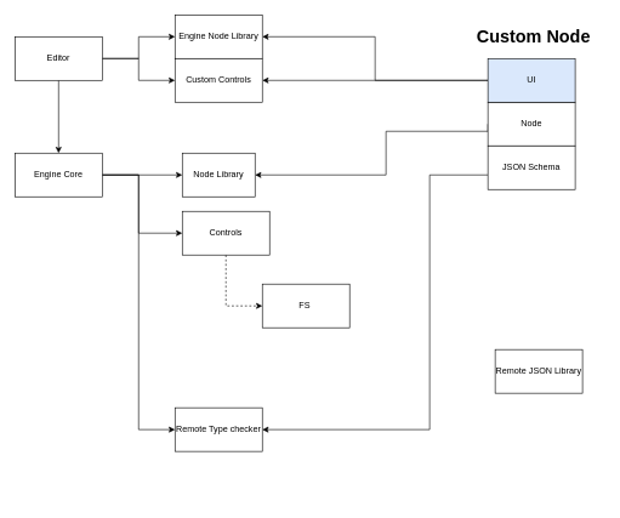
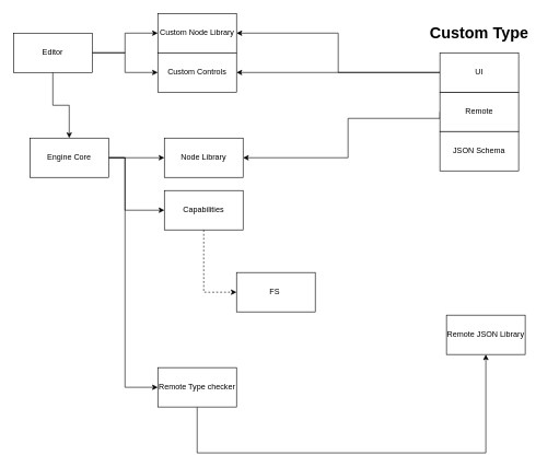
  <mxCell id="0" />
  <mxCell id="1" parent="0" />
  <mxCell id="2" style="edgeStyle=orthogonalEdgeStyle;rounded=0;orthogonalLoop=1;jettySize=auto;html=1;" parent="1" source="5" target="7" edge="1"><mxGeometry relative="1" as="geometry"><Array as="points"><mxPoint x="190" y="240" /><mxPoint x="190" y="590" /></Array></mxGeometry></mxCell>
  <mxCell id="3" style="edgeStyle=orthogonalEdgeStyle;rounded=0;orthogonalLoop=1;jettySize=auto;html=1;entryX=0;entryY=0.5;entryDx=0;entryDy=0;" parent="1" source="5" target="8" edge="1"><mxGeometry relative="1" as="geometry" /></mxCell>
  <mxCell id="4" style="edgeStyle=orthogonalEdgeStyle;rounded=0;orthogonalLoop=1;jettySize=auto;html=1;entryX=0;entryY=0.5;entryDx=0;entryDy=0;" parent="1" source="5" target="10" edge="1"><mxGeometry relative="1" as="geometry"><Array as="points"><mxPoint x="190" y="240" /><mxPoint x="190" y="320" /></Array></mxGeometry></mxCell>
- <mxCell id="5" value="Engine Core" style="rounded=0;whiteSpace=wrap;html=1;" parent="1" vertex="1"><mxGeometry x="20" y="210" width="120" height="60" as="geometry" /></mxCell>
+ <mxCell id="5" value="Engine Core" style="rounded=0;whiteSpace=wrap;html=1;" parent="1" vertex="1"><mxGeometry x="45" y="210" width="120" height="60" as="geometry" /></mxCell>
+ <mxCell id="6" style="edgeStyle=orthogonalEdgeStyle;rounded=0;orthogonalLoop=1;jettySize=auto;html=1;entryX=0.5;entryY=1;entryDx=0;entryDy=0;" parent="1" source="7" target="22" edge="1"><mxGeometry relative="1" as="geometry"><Array as="points"><mxPoint x="300" y="690" /><mxPoint x="740" y="690" /></Array></mxGeometry></mxCell>
  <mxCell id="7" value="Remote Type checker" style="rounded=0;whiteSpace=wrap;html=1;" parent="1" vertex="1"><mxGeometry x="240" y="560" width="120" height="60" as="geometry" /></mxCell>
- <mxCell id="8" value="Node Library" style="rounded=0;whiteSpace=wrap;html=1;" parent="1" vertex="1"><mxGeometry x="250" y="210" width="100" height="60" as="geometry" /></mxCell>
+ <mxCell id="8" value="Node Library" style="rounded=0;whiteSpace=wrap;html=1;" parent="1" vertex="1"><mxGeometry x="250" y="210" width="120" height="60" as="geometry" /></mxCell>
  <mxCell id="9" style="edgeStyle=orthogonalEdgeStyle;rounded=0;orthogonalLoop=1;jettySize=auto;html=1;entryX=0;entryY=0.5;entryDx=0;entryDy=0;dashed=1;" parent="1" source="10" target="15" edge="1"><mxGeometry relative="1" as="geometry" /></mxCell>
- <mxCell id="10" value="Controls" style="rounded=0;whiteSpace=wrap;html=1;" parent="1" vertex="1"><mxGeometry x="250" y="290" width="120" height="60" as="geometry" /></mxCell>
+ <mxCell id="10" value="Capabilities" style="rounded=0;whiteSpace=wrap;html=1;" parent="1" vertex="1"><mxGeometry x="250" y="290" width="120" height="60" as="geometry" /></mxCell>
  <mxCell id="11" style="edgeStyle=orthogonalEdgeStyle;rounded=0;orthogonalLoop=1;jettySize=auto;html=1;entryX=0.5;entryY=0;entryDx=0;entryDy=0;" parent="1" source="14" target="5" edge="1"><mxGeometry relative="1" as="geometry" /></mxCell>
  <mxCell id="12" style="edgeStyle=orthogonalEdgeStyle;rounded=0;orthogonalLoop=1;jettySize=auto;html=1;" parent="1" source="14" target="16" edge="1"><mxGeometry relative="1" as="geometry" /></mxCell>
  <mxCell id="13" style="edgeStyle=orthogonalEdgeStyle;rounded=0;orthogonalLoop=1;jettySize=auto;html=1;" edge="1" parent="1" source="14" target="26"><mxGeometry relative="1" as="geometry" /></mxCell>
  <mxCell id="14" value="Editor" style="rounded=0;whiteSpace=wrap;html=1;" parent="1" vertex="1"><mxGeometry x="20" y="50" width="120" height="60" as="geometry" /></mxCell>
- <mxCell id="15" value="FS&amp;nbsp;" style="rounded=0;whiteSpace=wrap;html=1;" parent="1" vertex="1"><mxGeometry x="360" y="390" width="120" height="60" as="geometry" /></mxCell>
- <mxCell id="16" value="Engine Node Library" style="rounded=0;whiteSpace=wrap;html=1;" parent="1" vertex="1"><mxGeometry x="240" y="20" width="120" height="60" as="geometry" /></mxCell>
- <mxCell id="17" value="&lt;h1&gt;Custom Node&lt;/h1&gt;" style="text;html=1;strokeColor=none;fillColor=none;spacing=5;spacingTop=-20;whiteSpace=wrap;overflow=hidden;rounded=0;" parent="1" vertex="1"><mxGeometry x="650" y="30" width="180" height="40" as="geometry" /></mxCell>
+ <mxCell id="15" value="FS&amp;nbsp;" style="rounded=0;whiteSpace=wrap;html=1;" parent="1" vertex="1"><mxGeometry x="360" y="415" width="120" height="60" as="geometry" /></mxCell>
+ <mxCell id="16" value="Custom Node Library" style="rounded=0;whiteSpace=wrap;html=1;" parent="1" vertex="1"><mxGeometry x="240" y="20" width="120" height="60" as="geometry" /></mxCell>
+ <mxCell id="17" value="&lt;h1&gt;Custom Type&lt;/h1&gt;" style="text;html=1;strokeColor=none;fillColor=none;spacing=5;spacingTop=-20;whiteSpace=wrap;overflow=hidden;rounded=0;" parent="1" vertex="1"><mxGeometry x="650" y="30" width="180" height="40" as="geometry" /></mxCell>
  <mxCell id="18" style="edgeStyle=orthogonalEdgeStyle;rounded=0;orthogonalLoop=1;jettySize=auto;html=1;entryX=1;entryY=0.5;entryDx=0;entryDy=0;" parent="1" source="24" target="16" edge="1"><mxGeometry relative="1" as="geometry" /></mxCell>
  <mxCell id="19" style="edgeStyle=orthogonalEdgeStyle;rounded=0;orthogonalLoop=1;jettySize=auto;html=1;entryX=1;entryY=0.5;entryDx=0;entryDy=0;exitX=0;exitY=0.5;exitDx=0;exitDy=0;" parent="1" source="20" target="8" edge="1"><mxGeometry relative="1" as="geometry"><Array as="points"><mxPoint x="530" y="180" /><mxPoint x="530" y="240" /></Array></mxGeometry></mxCell>
- <mxCell id="20" value="Node" style="rounded=0;whiteSpace=wrap;html=1;" parent="1" vertex="1"><mxGeometry x="670" y="140" width="120" height="60" as="geometry" /></mxCell>
- <mxCell id="21" style="edgeStyle=orthogonalEdgeStyle;rounded=0;orthogonalLoop=1;jettySize=auto;html=1;entryX=1;entryY=0.5;entryDx=0;entryDy=0;" parent="1" source="25" target="7" edge="1"><mxGeometry relative="1" as="geometry"><Array as="points"><mxPoint x="590" y="240" /><mxPoint x="590" y="590" /></Array></mxGeometry></mxCell>
+ <mxCell id="20" value="Remote" style="rounded=0;whiteSpace=wrap;html=1;" parent="1" vertex="1"><mxGeometry x="670" y="140" width="120" height="60" as="geometry" /></mxCell>
  <mxCell id="22" value="Remote JSON Library" style="rounded=0;whiteSpace=wrap;html=1;" parent="1" vertex="1"><mxGeometry x="680" y="480" width="120" height="60" as="geometry" /></mxCell>
  <mxCell id="23" style="edgeStyle=orthogonalEdgeStyle;rounded=0;orthogonalLoop=1;jettySize=auto;html=1;" edge="1" parent="1" source="24" target="26"><mxGeometry relative="1" as="geometry" /></mxCell>
- <mxCell id="24" value="UI" style="rounded=0;whiteSpace=wrap;html=1;fillColor=#dae8fc;" parent="1" vertex="1"><mxGeometry x="670" y="80" width="120" height="60" as="geometry" /></mxCell>
+ <mxCell id="24" value="UI" style="rounded=0;whiteSpace=wrap;html=1;" parent="1" vertex="1"><mxGeometry x="670" y="80" width="120" height="60" as="geometry" /></mxCell>
  <mxCell id="25" value="JSON Schema" style="rounded=0;whiteSpace=wrap;html=1;" parent="1" vertex="1"><mxGeometry x="670" y="200" width="120" height="60" as="geometry" /></mxCell>
  <mxCell id="26" value="Custom Controls" style="rounded=0;whiteSpace=wrap;html=1;" vertex="1" parent="1"><mxGeometry x="240" y="80" width="120" height="60" as="geometry" /></mxCell>
